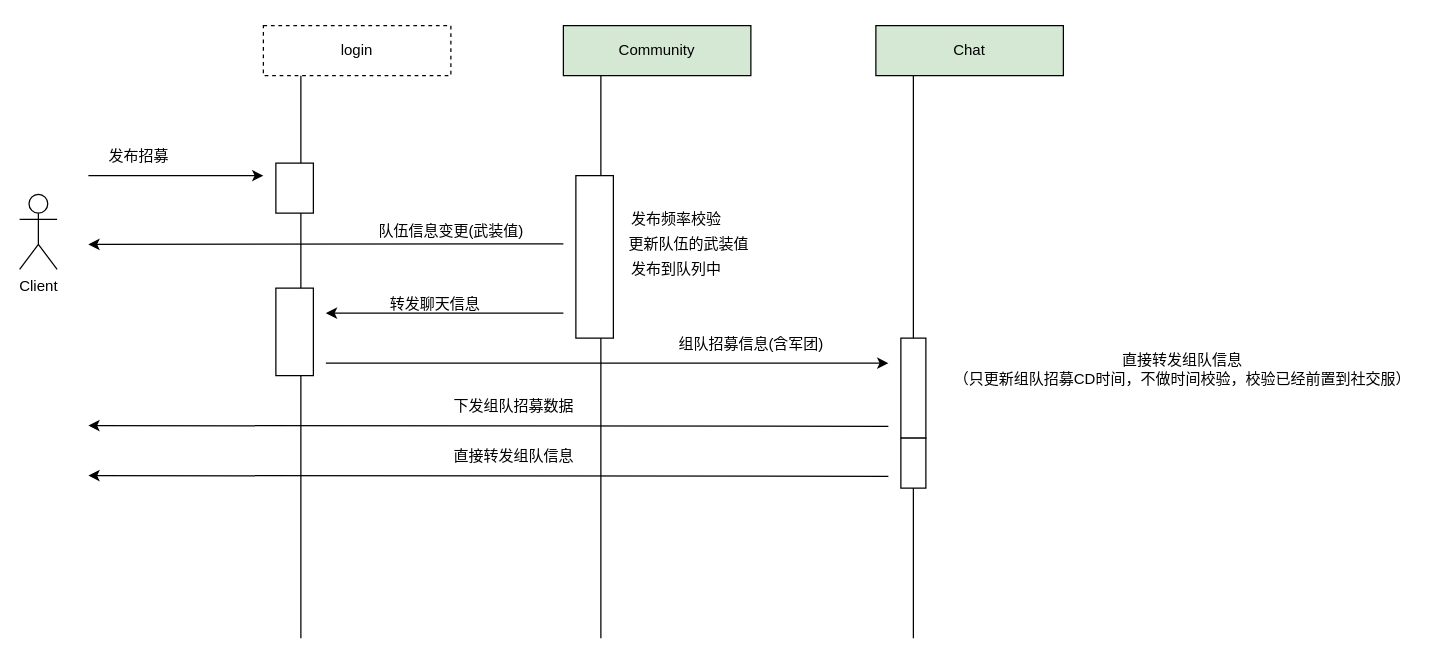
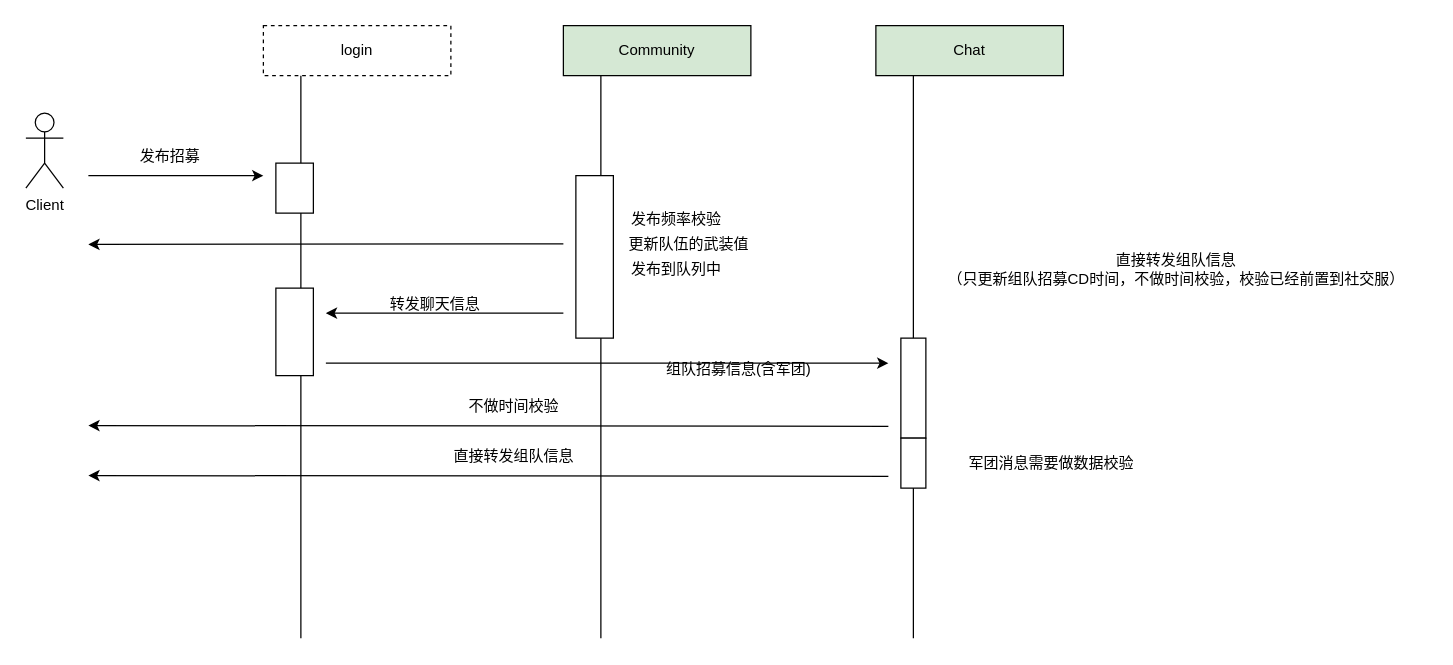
  <mxCell id="0" />
  <mxCell id="1" parent="0" />
- <mxCell id="2" value="Client" style="shape=umlActor;verticalLabelPosition=bottom;verticalAlign=top;html=1;outlineConnect=0;" vertex="1" parent="1"><mxGeometry x="15" y="155" width="30" height="60" as="geometry" /></mxCell>
+ <mxCell id="2" value="Client" style="shape=umlActor;verticalLabelPosition=bottom;verticalAlign=top;html=1;outlineConnect=0;" vertex="1" parent="1"><mxGeometry x="20" y="90" width="30" height="60" as="geometry" /></mxCell>
  <mxCell id="3" value="" style="group" vertex="1" connectable="0" parent="1"><mxGeometry x="210" y="20" width="260" height="490" as="geometry" /></mxCell>
  <mxCell id="4" value="login" style="rounded=0;whiteSpace=wrap;html=1;dashed=1;" vertex="1" parent="3"><mxGeometry width="150" height="40" as="geometry" /></mxCell>
  <mxCell id="5" value="" style="endArrow=none;html=1;rounded=0;entryX=0.5;entryY=1;entryDx=0;entryDy=0;" edge="1" parent="3"><mxGeometry width="50" height="50" relative="1" as="geometry"><mxPoint x="30" y="490" as="sourcePoint" /><mxPoint x="30" y="40" as="targetPoint" /></mxGeometry></mxCell>
  <mxCell id="6" value="" style="rounded=0;whiteSpace=wrap;html=1;" vertex="1" parent="3"><mxGeometry x="10" y="110" width="30" height="40" as="geometry" /></mxCell>
  <mxCell id="7" value="" style="rounded=0;whiteSpace=wrap;html=1;" vertex="1" parent="3"><mxGeometry x="10" y="210" width="30" height="70" as="geometry" /></mxCell>
  <mxCell id="8" value="" style="endArrow=classic;html=1;rounded=0;" edge="1" parent="3"><mxGeometry width="50" height="50" relative="1" as="geometry"><mxPoint x="240" y="174.5" as="sourcePoint" /><mxPoint x="-140" y="175" as="targetPoint" /></mxGeometry></mxCell>
- <mxCell id="9" value="队伍信息变更(武装值)" style="text;html=1;align=center;verticalAlign=middle;resizable=0;points=[];autosize=1;strokeColor=none;fillColor=none;" vertex="1" parent="3"><mxGeometry x="80" y="150" width="140" height="30" as="geometry" /></mxCell>
  <mxCell id="10" value="" style="endArrow=classic;html=1;rounded=0;" edge="1" parent="3"><mxGeometry width="50" height="50" relative="1" as="geometry"><mxPoint x="240" y="230" as="sourcePoint" /><mxPoint x="50" y="230" as="targetPoint" /></mxGeometry></mxCell>
  <mxCell id="11" value="转发聊天信息" style="text;html=1;align=center;verticalAlign=middle;resizable=0;points=[];autosize=1;strokeColor=none;fillColor=none;" vertex="1" parent="3"><mxGeometry x="87" y="208" width="100" height="30" as="geometry" /></mxCell>
- <mxCell id="12" value="下发组队招募数据" style="text;html=1;align=center;verticalAlign=middle;resizable=0;points=[];autosize=1;strokeColor=none;fillColor=none;" vertex="1" parent="3"><mxGeometry x="140" y="290" width="120" height="30" as="geometry" /></mxCell>
+ <mxCell id="12" value="不做时间校验" style="text;html=1;align=center;verticalAlign=middle;resizable=0;points=[];autosize=1;strokeColor=none;fillColor=none;" vertex="1" parent="3"><mxGeometry x="140" y="290" width="120" height="30" as="geometry" /></mxCell>
  <mxCell id="13" value="直接转发组队信息" style="text;html=1;align=center;verticalAlign=middle;resizable=0;points=[];autosize=1;strokeColor=none;fillColor=none;" vertex="1" parent="3"><mxGeometry x="140" y="330" width="120" height="30" as="geometry" /></mxCell>
  <mxCell id="14" value="" style="group" vertex="1" connectable="0" parent="1"><mxGeometry x="450" y="20" width="220" height="490" as="geometry" /></mxCell>
  <mxCell id="15" value="Community" style="rounded=0;whiteSpace=wrap;html=1;fillColor=#d5e8d4;" vertex="1" parent="14"><mxGeometry width="150" height="40" as="geometry" /></mxCell>
  <mxCell id="16" value="" style="endArrow=none;html=1;rounded=0;entryX=0.5;entryY=1;entryDx=0;entryDy=0;" edge="1" parent="14"><mxGeometry width="50" height="50" relative="1" as="geometry"><mxPoint x="30" y="490" as="sourcePoint" /><mxPoint x="30" y="40" as="targetPoint" /></mxGeometry></mxCell>
  <mxCell id="17" value="发布到队列中" style="text;html=1;align=center;verticalAlign=middle;resizable=0;points=[];autosize=1;strokeColor=none;fillColor=none;" vertex="1" parent="14"><mxGeometry x="40" y="180" width="100" height="30" as="geometry" /></mxCell>
  <mxCell id="18" value="" style="rounded=0;whiteSpace=wrap;html=1;" vertex="1" parent="14"><mxGeometry x="10" y="120" width="30" height="130" as="geometry" /></mxCell>
  <mxCell id="19" value="" style="endArrow=classic;html=1;rounded=0;" edge="1" parent="14"><mxGeometry width="50" height="50" relative="1" as="geometry"><mxPoint x="-190" y="270" as="sourcePoint" /><mxPoint x="260" y="270" as="targetPoint" /></mxGeometry></mxCell>
- <mxCell id="20" value="组队招募信息(含军团)" style="text;html=1;align=center;verticalAlign=middle;resizable=0;points=[];autosize=1;strokeColor=none;fillColor=none;" vertex="1" parent="14"><mxGeometry x="80" y="240" width="140" height="30" as="geometry" /></mxCell>
+ <mxCell id="20" value="组队招募信息(含军团)" style="text;html=1;align=center;verticalAlign=middle;resizable=0;points=[];autosize=1;strokeColor=none;fillColor=none;" vertex="1" parent="14"><mxGeometry x="70" y="260" width="140" height="30" as="geometry" /></mxCell>
  <mxCell id="21" value="更新队伍的武装值" style="text;html=1;align=center;verticalAlign=middle;resizable=0;points=[];autosize=1;strokeColor=none;fillColor=none;" vertex="1" parent="14"><mxGeometry x="40" y="160" width="120" height="30" as="geometry" /></mxCell>
  <mxCell id="22" value="发布频率校验" style="text;html=1;align=center;verticalAlign=middle;resizable=0;points=[];autosize=1;strokeColor=none;fillColor=none;" vertex="1" parent="14"><mxGeometry x="40" y="140" width="100" height="30" as="geometry" /></mxCell>
  <mxCell id="23" value="" style="endArrow=classic;html=1;rounded=0;" edge="1" parent="14"><mxGeometry width="50" height="50" relative="1" as="geometry"><mxPoint x="260" y="320.5" as="sourcePoint" /><mxPoint x="-380" y="320" as="targetPoint" /></mxGeometry></mxCell>
  <mxCell id="24" value="" style="group" vertex="1" connectable="0" parent="1"><mxGeometry x="700" y="20" width="440" height="490" as="geometry" /></mxCell>
  <mxCell id="25" value="Chat" style="rounded=0;whiteSpace=wrap;html=1;fillColor=#d5e8d4;" vertex="1" parent="24"><mxGeometry width="150" height="40" as="geometry" /></mxCell>
  <mxCell id="26" value="" style="endArrow=none;html=1;rounded=0;entryX=0.5;entryY=1;entryDx=0;entryDy=0;" edge="1" parent="24"><mxGeometry width="50" height="50" relative="1" as="geometry"><mxPoint x="30" y="490" as="sourcePoint" /><mxPoint x="30" y="40" as="targetPoint" /></mxGeometry></mxCell>
  <mxCell id="27" value="" style="rounded=0;whiteSpace=wrap;html=1;" vertex="1" parent="24"><mxGeometry x="20" y="250" width="20" height="80" as="geometry" /></mxCell>
- <mxCell id="28" value="直接转发组队信息&lt;div&gt;（只更新组队招募CD时间，不做时间校验，校验已经前置到社交服）&lt;/div&gt;" style="text;html=1;align=center;verticalAlign=middle;resizable=0;points=[];autosize=1;strokeColor=none;fillColor=none;" vertex="1" parent="24"><mxGeometry x="50" y="255" width="390" height="40" as="geometry" /></mxCell>
+ <mxCell id="28" value="直接转发组队信息&lt;div&gt;（只更新组队招募CD时间，不做时间校验，校验已经前置到社交服）&lt;/div&gt;" style="text;html=1;align=center;verticalAlign=middle;resizable=0;points=[];autosize=1;strokeColor=none;fillColor=none;" vertex="1" parent="24"><mxGeometry x="45" y="175" width="390" height="40" as="geometry" /></mxCell>
+ <mxCell id="29" value="军团消息需要做数据校验" style="text;html=1;align=center;verticalAlign=middle;resizable=0;points=[];autosize=1;strokeColor=none;fillColor=none;" vertex="1" parent="24"><mxGeometry x="60" y="335" width="160" height="30" as="geometry" /></mxCell>
  <mxCell id="30" value="" style="rounded=0;whiteSpace=wrap;html=1;" vertex="1" parent="24"><mxGeometry x="20" y="330" width="20" height="40" as="geometry" /></mxCell>
  <mxCell id="31" value="" style="endArrow=classic;html=1;rounded=0;" edge="1" parent="1"><mxGeometry width="50" height="50" relative="1" as="geometry"><mxPoint x="70" y="140" as="sourcePoint" /><mxPoint x="210" y="140" as="targetPoint" /></mxGeometry></mxCell>
- <mxCell id="32" value="发布招募" style="text;html=1;align=center;verticalAlign=middle;resizable=0;points=[];autosize=1;strokeColor=none;fillColor=none;" vertex="1" parent="1"><mxGeometry x="75" y="110" width="70" height="30" as="geometry" /></mxCell>
+ <mxCell id="32" value="发布招募" style="text;html=1;align=center;verticalAlign=middle;resizable=0;points=[];autosize=1;strokeColor=none;fillColor=none;" vertex="1" parent="1"><mxGeometry x="100" y="110" width="70" height="30" as="geometry" /></mxCell>
  <mxCell id="33" value="" style="endArrow=classic;html=1;rounded=0;" edge="1" parent="1"><mxGeometry width="50" height="50" relative="1" as="geometry"><mxPoint x="710" y="380.5" as="sourcePoint" /><mxPoint x="70" y="380" as="targetPoint" /></mxGeometry></mxCell>
